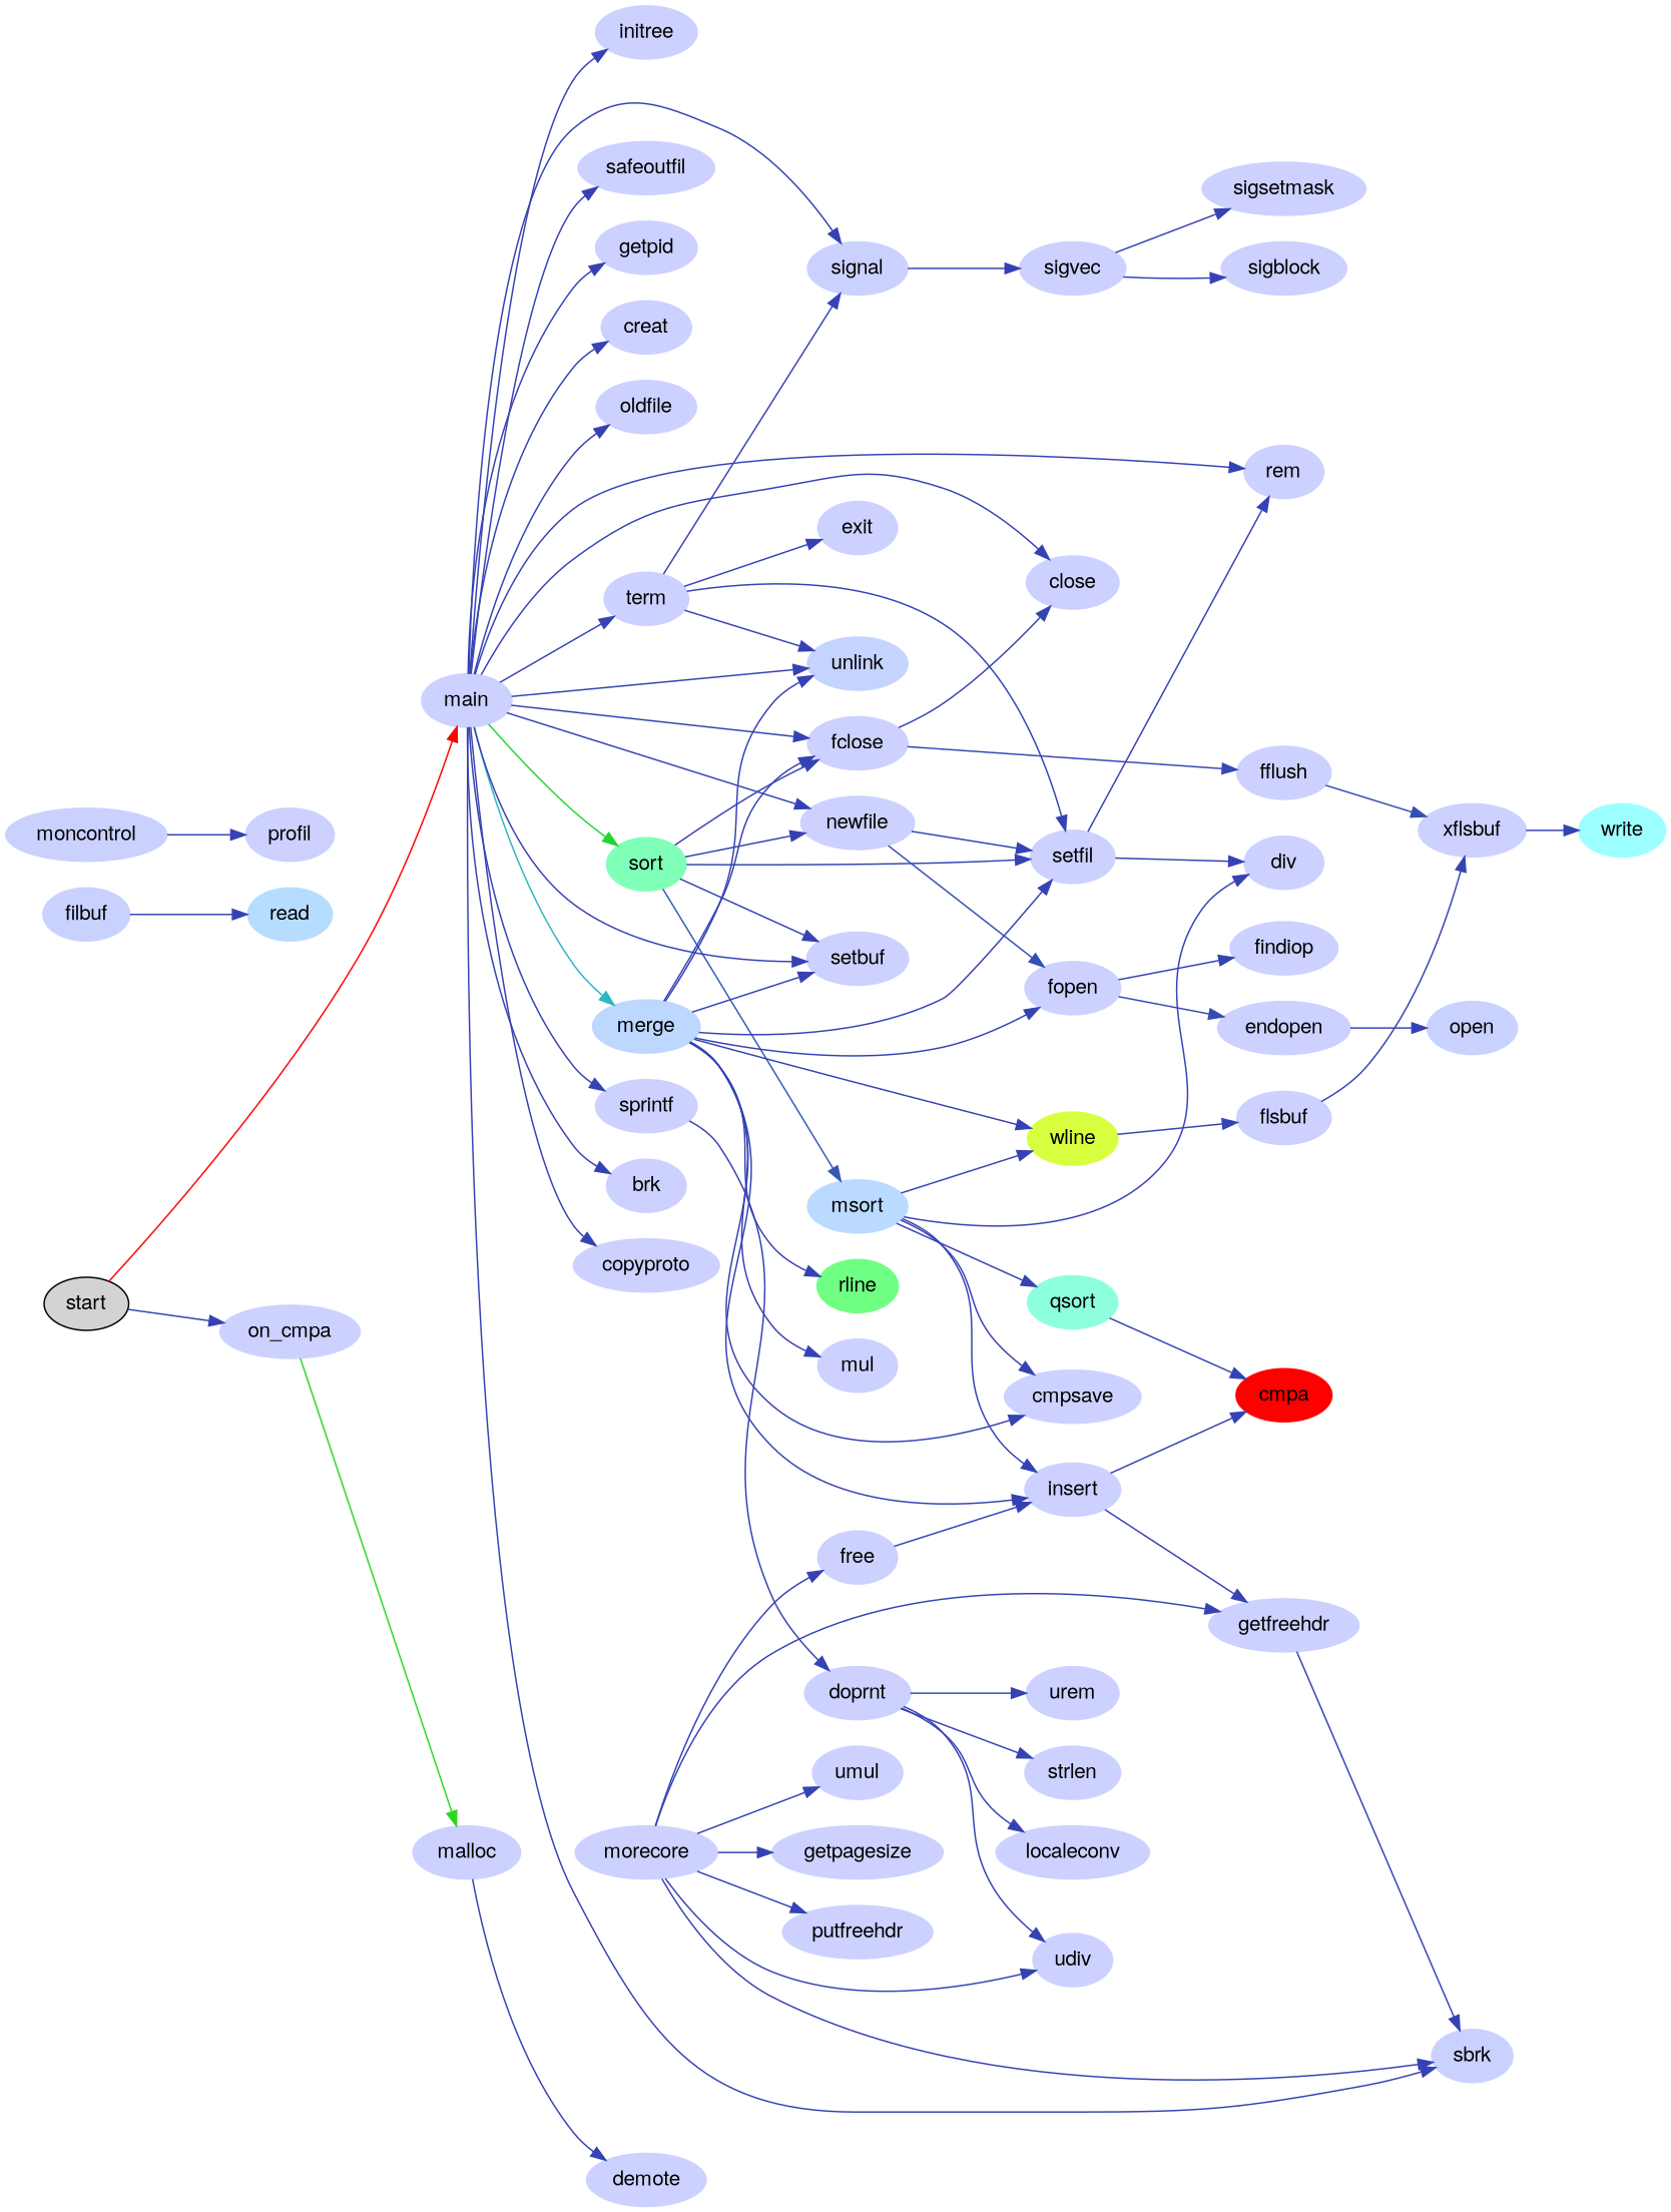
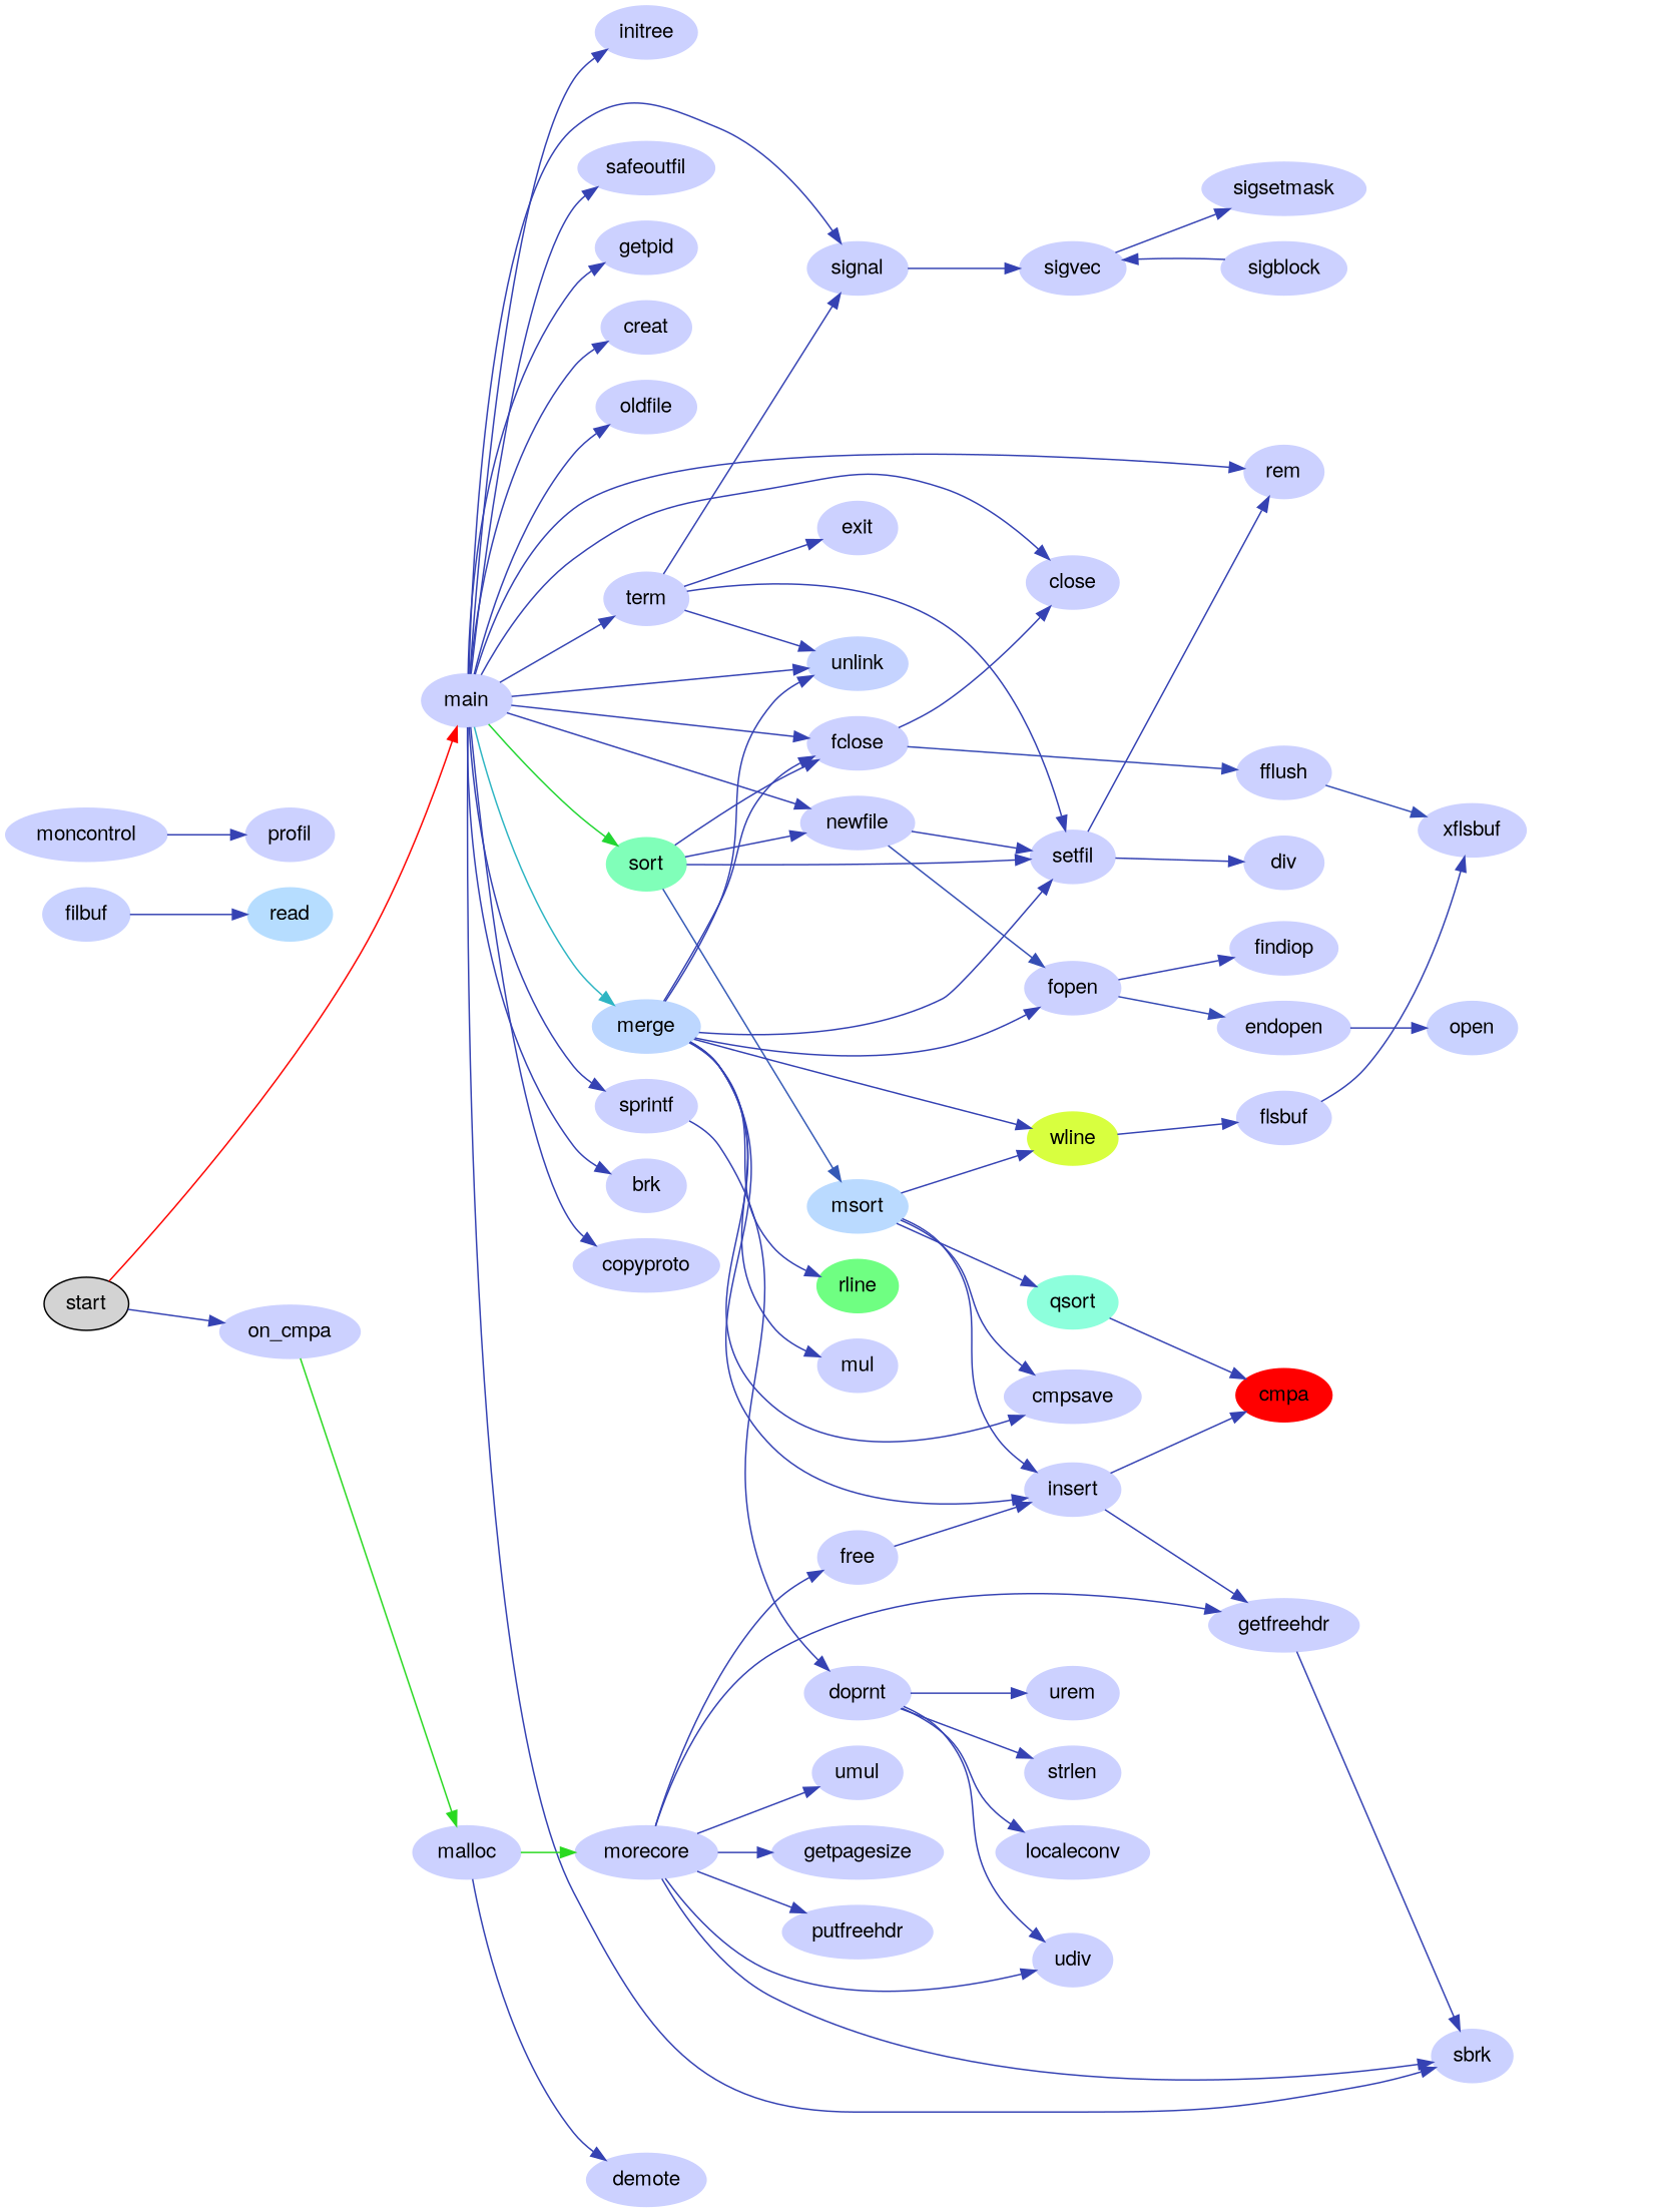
  digraph {
    fontname="Helvetica,Arial,sans-serif"
    rankdir=LR
    node [color="0.650 0.200 1.000" fontname="Helvetica,Arial,sans-serif" style=filled]
    edge [color="0.650 0.700 0.700" fontname="Helvetica,Arial,sans-serif"]
    sort [color="0.408 0.498 1.000"]
    main
    merge [color="0.603 0.258 1.000"]
    term
    signal [color="0.647 0.204 1.000"]
    sbrk [color="0.647 0.204 1.000"]
    unlink [color="0.628 0.227 1.000"]
    newfile
    fclose
    close
    brk
-   setbuf
    copyproto
    initree
    safeoutfil
    getpid
    sprintf
    creat
    rem
    oldfile
    start [color=""]
    n22 [label=on_cmpa]
    malloc
    msort [color="0.590 0.273 1.000"]
    setfil
    insert
    wline [color="0.201 0.753 1.000"]
    cmpsave
    rline [color="0.355 0.563 1.000"]
    fopen
    mul
    exit
    sigvec
    fflush
    doprnt
    morecore
    demote
    qsort [color="0.449 0.447 1.000"]
    div
    filbuf [color="0.641 0.212 1.000"]
    read [color="0.578 0.289 1.000"]
    cmpa [color="0.000 1.000 1.000"]
    getfreehdr
    flsbuf
    endopen
    findiop
    sigblock
    sigsetmask
    xflsbuf
    udiv
    urem
    strlen
    localeconv
    open [color="0.641 0.212 1.000"]
-   write [color="0.499 0.386 1.000"]
    free
    getpagesize
    putfreehdr
    umul
    moncontrol [color="0.647 0.204 1.000"]
    profil
    sort -> newfile
    sort -> fclose
-   sort -> setbuf
    sort -> msort [color="0.619 0.714 0.714"]
    sort -> setfil
    main -> sort [color="0.348 0.839 0.839"]
    main -> merge [color="0.515 0.762 0.762"]
    main -> term [color="0.647 0.702 0.702"]
    main -> signal
    main -> sbrk
    main -> unlink
    main -> newfile
    main -> fclose
    main -> close
    main -> brk
-   main -> setbuf
    main -> copyproto
    main -> initree
    main -> safeoutfil
    main -> getpid
    main -> sprintf
    main -> creat
    main -> rem
    main -> oldfile
    merge -> unlink
    merge -> fclose
-   merge -> setbuf
    merge -> setfil
    merge -> insert
    merge -> wline
    merge -> cmpsave
    merge -> rline
    merge -> fopen
    merge -> mul
    term -> signal
    term -> unlink
    term -> setfil
    term -> exit
    signal -> sigvec
    newfile -> setfil
    newfile -> fopen [color="0.634 0.707 0.707"]
    fclose -> close
    fclose -> fflush [color="0.642 0.704 0.704"]
    sprintf -> doprnt
    start -> main [color="0.002 0.999 0.999"]
    start -> n22 [color="0.649 0.701 0.701"]
    n22 -> malloc [color="0.325 0.850 0.850"]
+   malloc -> morecore [color="0.325 0.850 0.850"]
    malloc -> demote
    msort -> insert
    msort -> wline
    msort -> cmpsave
    msort -> qsort
-   msort -> div
    setfil -> rem
    setfil -> div
    insert -> cmpa
    insert -> getfreehdr
    wline -> flsbuf [color="0.649 0.700 0.700"]
    fopen -> endopen [color="0.639 0.705 0.705"]
    fopen -> findiop
-   sigvec -> sigblock
+   sigblock -> sigvec
    sigvec -> sigsetmask
    fflush -> xflsbuf [color="0.635 0.707 0.707"]
    doprnt -> udiv
    doprnt -> urem
    doprnt -> strlen
    doprnt -> localeconv
    morecore -> sbrk
    morecore -> getfreehdr
    morecore -> udiv
    morecore -> free
    morecore -> getpagesize
    morecore -> putfreehdr
    morecore -> umul
    qsort -> cmpa
    filbuf -> read
    getfreehdr -> sbrk
    flsbuf -> xflsbuf [color="0.649 0.700 0.700"]
    endopen -> open
-   xflsbuf -> write
    free -> insert
    moncontrol -> profil
  }
